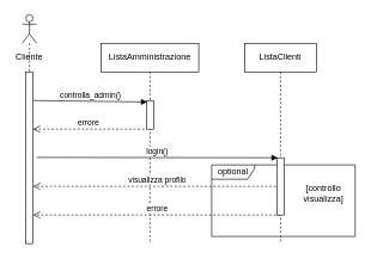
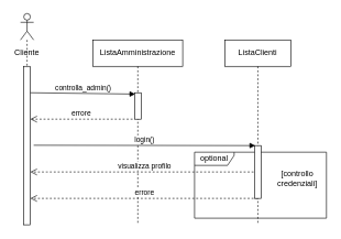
  <mxCell id="0" />
  <mxCell id="1" parent="0" />
  <mxCell id="2" value="" style="shape=umlLifeline;participant=umlActor;perimeter=lifelinePerimeter;whiteSpace=wrap;html=1;container=1;collapsible=0;recursiveResize=0;verticalAlign=top;spacingTop=36;outlineConnect=0;" parent="1" vertex="1"><mxGeometry x="30" y="20" width="20" height="80" as="geometry" /></mxCell>
  <mxCell id="3" value="" style="html=1;points=[];perimeter=orthogonalPerimeter;" parent="1" vertex="1"><mxGeometry x="35" y="100" width="10" height="240" as="geometry" /></mxCell>
  <mxCell id="4" value="&lt;div&gt;ListaClienti&lt;/div&gt;" style="shape=umlLifeline;perimeter=lifelinePerimeter;whiteSpace=wrap;html=1;container=1;collapsible=0;recursiveResize=0;outlineConnect=0;" parent="1" vertex="1"><mxGeometry x="340" y="60" width="100" height="280" as="geometry" /></mxCell>
  <mxCell id="5" value="Cliente" style="text;html=1;strokeColor=none;fillColor=none;align=center;verticalAlign=middle;whiteSpace=wrap;rounded=0;" parent="1" vertex="1"><mxGeometry x="20" y="70" width="40" height="20" as="geometry" /></mxCell>
  <mxCell id="6" value="ListaAmministrazione" style="shape=umlLifeline;perimeter=lifelinePerimeter;whiteSpace=wrap;html=1;container=1;collapsible=0;recursiveResize=0;outlineConnect=0;" parent="1" vertex="1"><mxGeometry x="140" y="60" width="136" height="280" as="geometry" /></mxCell>
  <mxCell id="7" value="controlla_admin()" style="html=1;verticalAlign=bottom;endArrow=block;entryX=0.1;entryY=0.05;entryDx=0;entryDy=0;entryPerimeter=0;" parent="1" target="9" edge="1"><mxGeometry width="80" relative="1" as="geometry"><mxPoint x="45" y="140" as="sourcePoint" /><mxPoint x="125" y="140" as="targetPoint" /></mxGeometry></mxCell>
  <mxCell id="8" value="errore" style="html=1;verticalAlign=bottom;endArrow=open;dashed=1;endSize=8;" parent="1" edge="1"><mxGeometry relative="1" as="geometry"><mxPoint x="200" y="180" as="sourcePoint" /><mxPoint x="45" y="180" as="targetPoint" /><Array as="points"><mxPoint x="180" y="180" /></Array></mxGeometry></mxCell>
  <mxCell id="9" value="" style="html=1;points=[];perimeter=orthogonalPerimeter;" parent="1" vertex="1"><mxGeometry x="203" y="140" width="10" height="40" as="geometry" /></mxCell>
  <mxCell id="10" value="login()" style="html=1;verticalAlign=bottom;endArrow=block;entryX=0.1;entryY=0;entryDx=0;entryDy=0;entryPerimeter=0;" parent="1" edge="1" target="15"><mxGeometry width="80" relative="1" as="geometry"><mxPoint x="50" y="219.5" as="sourcePoint" /><mxPoint x="390" y="220" as="targetPoint" /></mxGeometry></mxCell>
  <mxCell id="11" value="&lt;div&gt;visualizza profilo&lt;/div&gt;" style="html=1;verticalAlign=bottom;endArrow=open;dashed=1;endSize=8;" parent="1" source="4" edge="1"><mxGeometry relative="1" as="geometry"><mxPoint x="300" y="260" as="sourcePoint" /><mxPoint x="45" y="260" as="targetPoint" /><Array as="points"><mxPoint x="170" y="260" /><mxPoint x="80" y="260" /></Array></mxGeometry></mxCell>
  <mxCell id="12" value="optional" style="shape=umlFrame;whiteSpace=wrap;html=1;width=60;height=20;" parent="1" vertex="1"><mxGeometry x="294" y="230" width="200" height="100" as="geometry" /></mxCell>
- <mxCell id="13" value="[controllo visualizza]" style="text;html=1;strokeColor=none;fillColor=none;align=center;verticalAlign=middle;whiteSpace=wrap;rounded=0;" parent="1" vertex="1"><mxGeometry x="430" y="260" width="40" height="20" as="geometry" /></mxCell>
+ <mxCell id="13" value="[controllo credenziali]" style="text;html=1;strokeColor=none;fillColor=none;align=center;verticalAlign=middle;whiteSpace=wrap;rounded=0;" parent="1" vertex="1"><mxGeometry x="430" y="260" width="40" height="20" as="geometry" /></mxCell>
  <mxCell id="14" value="errore" style="html=1;verticalAlign=bottom;endArrow=open;dashed=1;endSize=8;" parent="1" source="4" edge="1"><mxGeometry relative="1" as="geometry"><mxPoint x="125" y="300" as="sourcePoint" /><mxPoint x="45" y="300" as="targetPoint" /></mxGeometry></mxCell>
  <mxCell id="15" value="" style="html=1;points=[];perimeter=orthogonalPerimeter;" vertex="1" parent="1"><mxGeometry x="385" y="220" width="10" height="80" as="geometry" /></mxCell>
